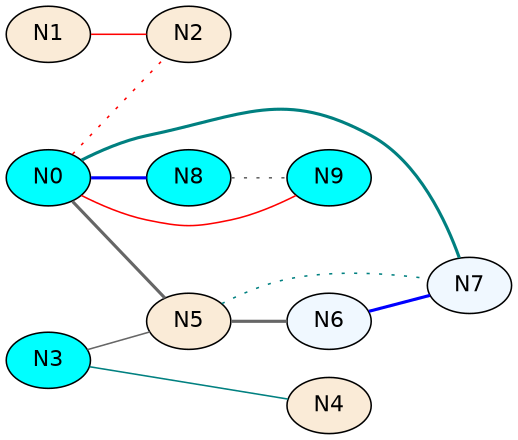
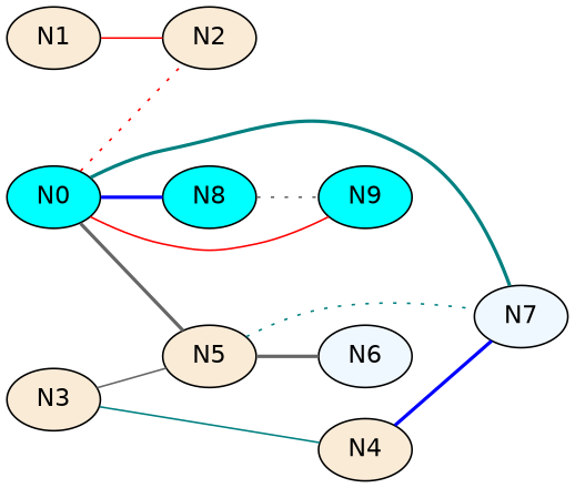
  graph {
    fontname="DejaVu Sans"
    rankdir=LR
    node [fillcolor="#FAEBD7" fontname="DejaVu Sans" style=filled]
    edge [color=gray40 fontname="DejaVu Sans" style=bold]
    N0 [fillcolor="#00FFFF"]
    N1
    N2
-   N3 [fillcolor="#00FFFF"]
+   N3
    N4
    N5
    N6 [fillcolor="#F0F8FF"]
    N7 [fillcolor="#F0F8FF"]
    N8 [fillcolor="#00FFFF"]
    N9 [fillcolor="#00FFFF"]
    subgraph sub_1 {
      N0
      N1
      N2
      N3
      N4
      N5
    }
    subgraph sub_2 {
      N6
      N7
    }
    subgraph sub_3 {
      N8
      N9
    }
    N0 -- N2 [color=red style=dotted]
    N0 -- N5
    N0 -- N7 [color=teal]
    N0 -- N8 [color=blue]
    N0 -- N9 [color=red style=solid]
    N1 -- N2 [color=red style=solid]
    N3 -- N4 [color=teal style=solid]
    N3 -- N5 [style=solid]
    N5 -- N6
    N5 -- N7 [color=teal style=dotted]
-   N6 -- N7 [color=blue]
+   N4 -- N7 [color=blue]
    N8 -- N9 [style=dotted]
  }
